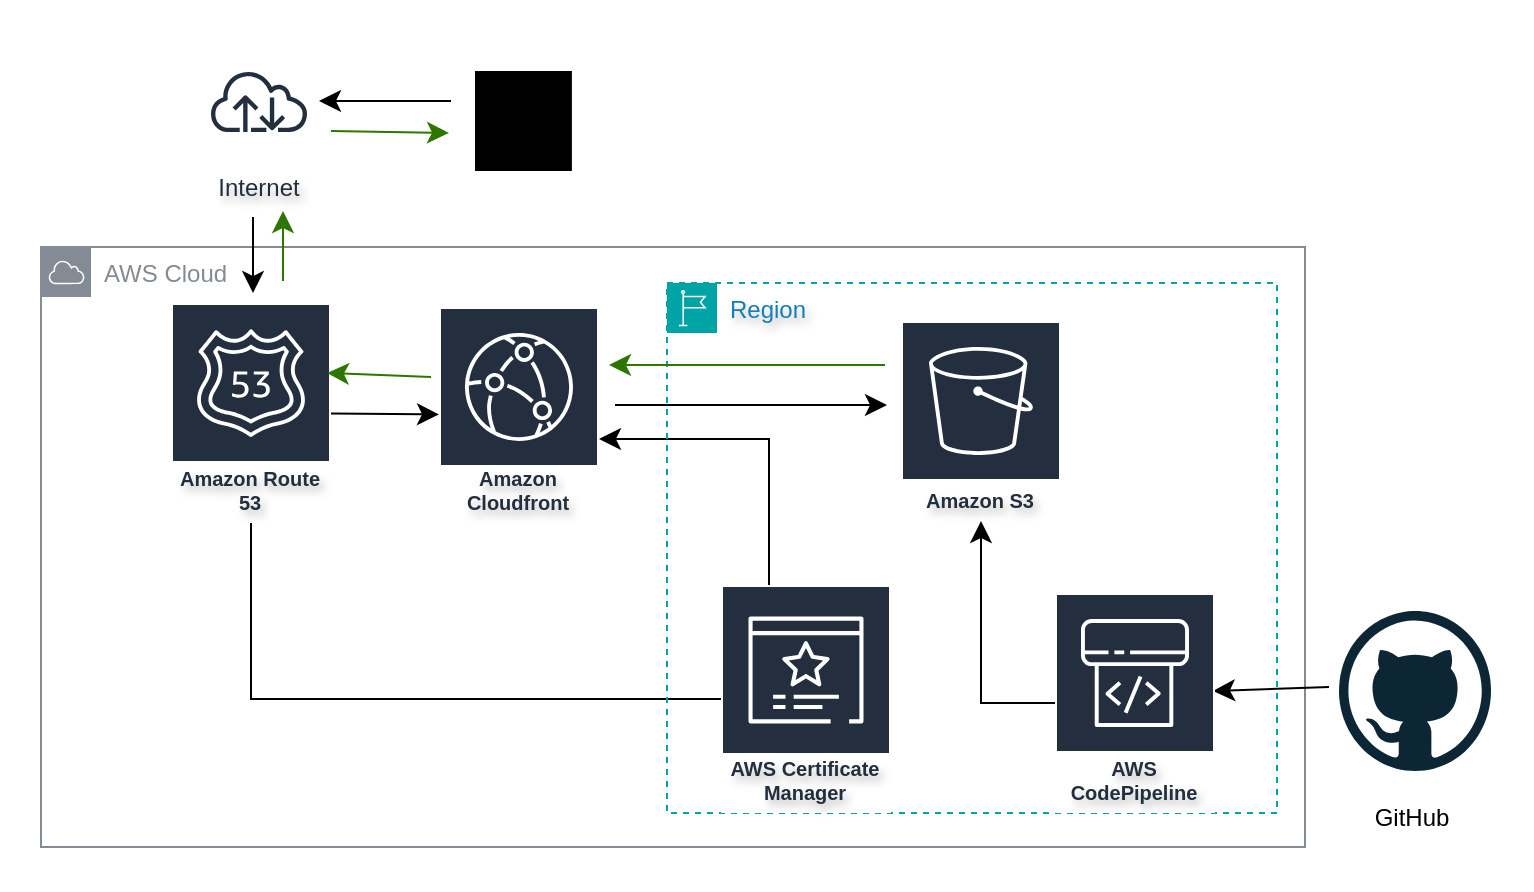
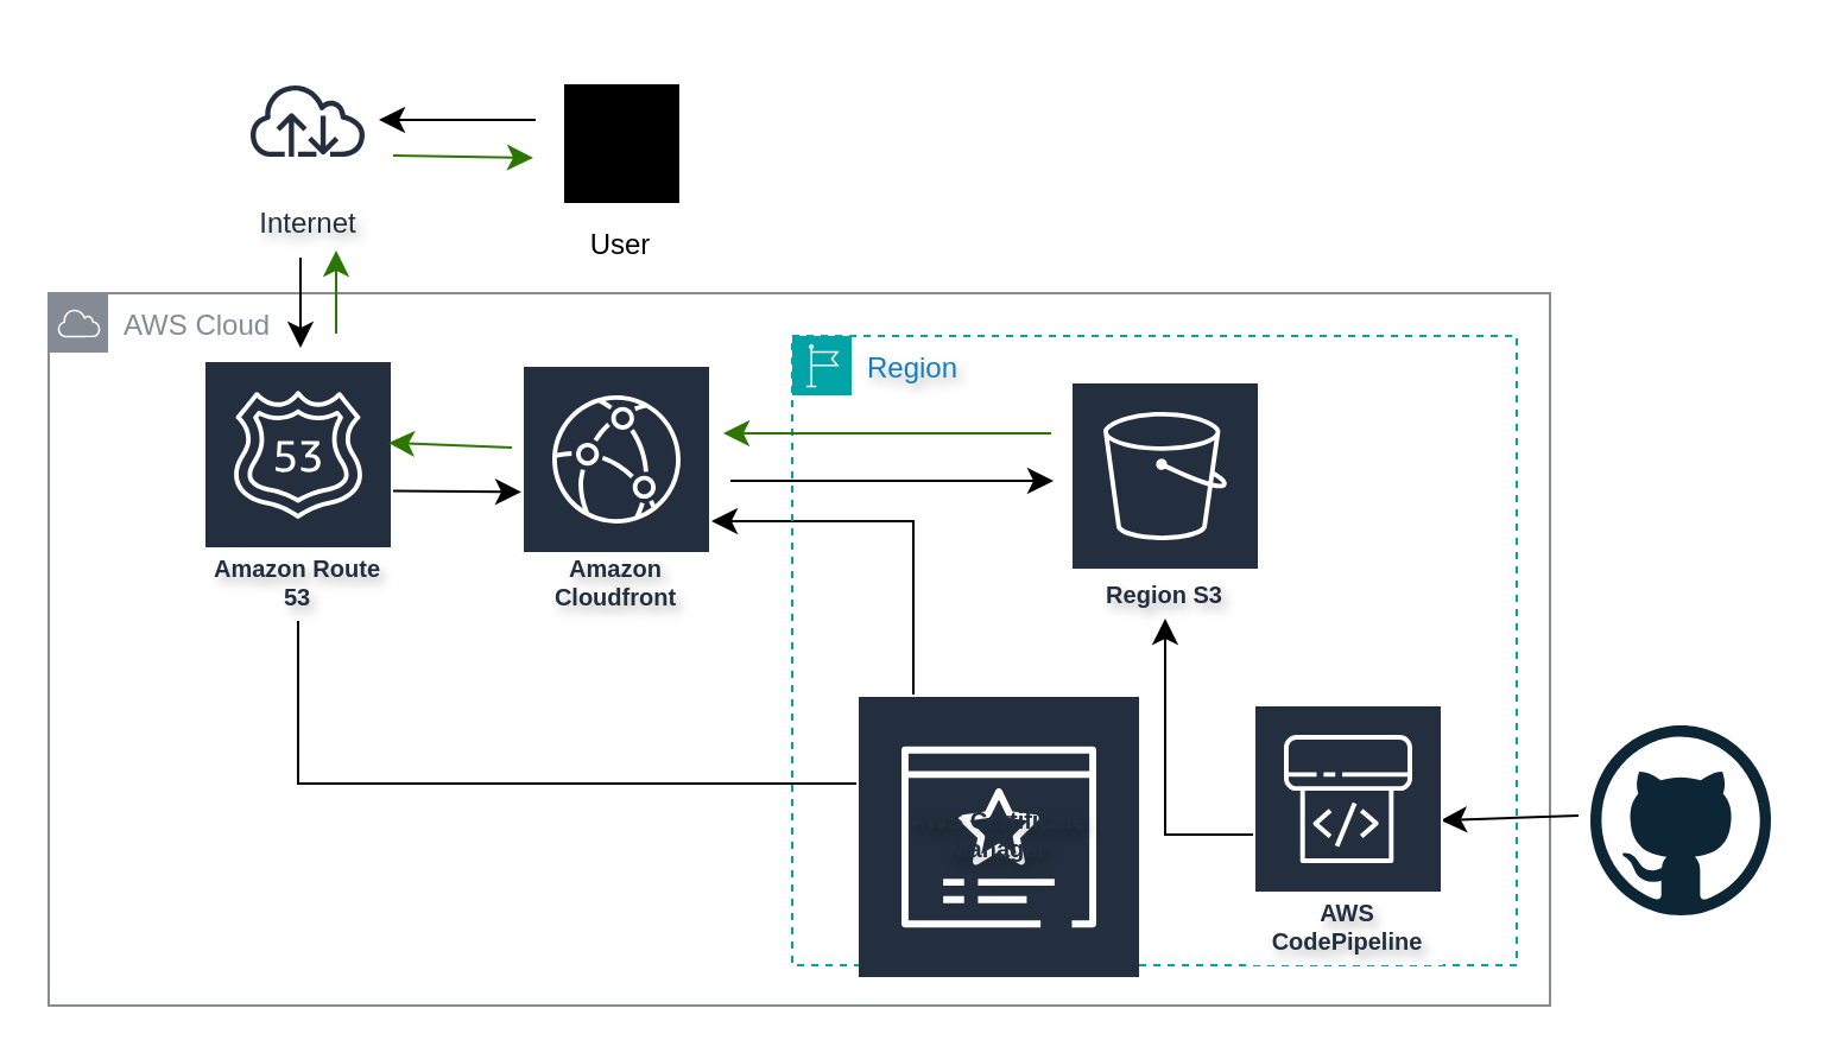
  <mxCell id="0" />
  <mxCell id="1" parent="0" />
  <mxCell id="2" value="AWS Cloud" style="sketch=0;outlineConnect=0;gradientColor=none;html=1;whiteSpace=wrap;fontSize=12;fontStyle=0;shape=mxgraph.aws4.group;grIcon=mxgraph.aws4.group_aws_cloud;strokeColor=#858B94;fillColor=none;verticalAlign=top;align=left;spacingLeft=30;fontColor=#858B94;dashed=0;container=1;" parent="1" vertex="1"><mxGeometry x="20" y="123" width="632" height="300" as="geometry" /></mxCell>
  <mxCell id="3" value="" style="dashed=0;outlineConnect=0;html=1;align=center;labelPosition=center;verticalLabelPosition=bottom;verticalAlign=top;shape=mxgraph.weblogos.github;textShadow=1;" parent="1" vertex="1"><mxGeometry x="669" y="305" width="76" height="80" as="geometry" /></mxCell>
  <mxCell id="4" value="Amazon Cloudfront" style="sketch=0;outlineConnect=0;fontColor=#232F3E;gradientColor=none;strokeColor=#ffffff;fillColor=#232F3E;dashed=0;verticalLabelPosition=middle;verticalAlign=bottom;align=center;html=1;whiteSpace=wrap;fontSize=10;fontStyle=1;spacing=3;shape=mxgraph.aws4.productIcon;prIcon=mxgraph.aws4.cloudfront;textShadow=1;" parent="1" vertex="1"><mxGeometry x="219" y="153" width="80" height="108" as="geometry" /></mxCell>
  <mxCell id="5" value="Amazon Route 53" style="sketch=0;outlineConnect=0;fontColor=#232F3E;gradientColor=none;strokeColor=#ffffff;fillColor=#232F3E;dashed=0;verticalLabelPosition=middle;verticalAlign=bottom;align=center;html=1;whiteSpace=wrap;fontSize=10;fontStyle=1;spacing=3;shape=mxgraph.aws4.productIcon;prIcon=mxgraph.aws4.route_53;textShadow=1;" parent="1" vertex="1"><mxGeometry x="85" y="151" width="80" height="110" as="geometry" /></mxCell>
  <mxCell id="6" value="" style="endArrow=classic;html=1;rounded=0;fontSize=12;startSize=8;endSize=8;curved=1;textShadow=1;" parent="1" edge="1"><mxGeometry width="50" height="50" relative="1" as="geometry"><mxPoint x="664" y="343" as="sourcePoint" /><mxPoint x="606" y="345" as="targetPoint" /></mxGeometry></mxCell>
  <mxCell id="7" value="" style="edgeStyle=segmentEdgeStyle;endArrow=classic;html=1;curved=0;rounded=0;endSize=8;startSize=8;fontSize=12;textShadow=1;labelBorderColor=default;" parent="1" source="10" target="4" edge="1"><mxGeometry width="50" height="50" relative="1" as="geometry"><mxPoint x="308" y="335" as="sourcePoint" /><mxPoint x="358" y="285" as="targetPoint" /><Array as="points"><mxPoint x="384" y="219" /></Array></mxGeometry></mxCell>
  <mxCell id="8" value="" style="edgeStyle=segmentEdgeStyle;endArrow=none;html=1;curved=0;rounded=0;endSize=8;startSize=8;fontSize=12;textShadow=1;" parent="1" source="10" target="5" edge="1"><mxGeometry width="50" height="50" relative="1" as="geometry"><mxPoint x="228" y="342" as="sourcePoint" /><mxPoint x="358" y="239" as="targetPoint" /></mxGeometry></mxCell>
  <mxCell id="9" value="Region" style="points=[[0,0],[0.25,0],[0.5,0],[0.75,0],[1,0],[1,0.25],[1,0.5],[1,0.75],[1,1],[0.75,1],[0.5,1],[0.25,1],[0,1],[0,0.75],[0,0.5],[0,0.25]];outlineConnect=0;gradientColor=none;html=1;whiteSpace=wrap;fontSize=12;fontStyle=0;container=1;pointerEvents=0;collapsible=0;recursiveResize=0;shape=mxgraph.aws4.group;grIcon=mxgraph.aws4.group_region;strokeColor=#00A4A6;fillColor=none;verticalAlign=top;align=left;spacingLeft=30;fontColor=#147EBA;dashed=1;textShadow=1;" parent="1" vertex="1"><mxGeometry x="333" y="141" width="305" height="265" as="geometry" /></mxCell>
- <mxCell id="10" value="AWS Certificate Manager" style="sketch=0;outlineConnect=0;fontColor=#232F3E;gradientColor=none;strokeColor=#ffffff;fillColor=#232F3E;dashed=0;verticalLabelPosition=middle;verticalAlign=bottom;align=center;html=1;whiteSpace=wrap;fontSize=10;fontStyle=1;spacing=3;shape=mxgraph.aws4.productIcon;prIcon=mxgraph.aws4.certificate_manager_3;textShadow=1;" parent="9" vertex="1"><mxGeometry x="27" y="151" width="85" height="114" as="geometry" /></mxCell>
- <mxCell id="11" value="Amazon S3" style="sketch=0;outlineConnect=0;fontColor=#232F3E;gradientColor=none;strokeColor=#ffffff;fillColor=#232F3E;dashed=0;verticalLabelPosition=middle;verticalAlign=bottom;align=center;html=1;whiteSpace=wrap;fontSize=10;fontStyle=1;spacing=3;shape=mxgraph.aws4.productIcon;prIcon=mxgraph.aws4.s3;textShadow=1;" parent="9" vertex="1"><mxGeometry x="117" y="19" width="80" height="100" as="geometry" /></mxCell>
+ <mxCell id="10" value="AWS Certificate Manager" style="sketch=0;outlineConnect=0;fontColor=#232F3E;gradientColor=none;strokeColor=#ffffff;fillColor=#232F3E;dashed=0;verticalLabelPosition=middle;verticalAlign=bottom;align=center;html=1;whiteSpace=wrap;fontSize=10;fontStyle=1;spacing=3;shape=mxgraph.aws4.productIcon;prIcon=mxgraph.aws4.certificate_manager_3;textShadow=1;" parent="9" vertex="1"><mxGeometry x="27" y="151" width="120" height="75" as="geometry" /></mxCell>
+ <mxCell id="11" value="Region S3" style="sketch=0;outlineConnect=0;fontColor=#232F3E;gradientColor=none;strokeColor=#ffffff;fillColor=#232F3E;dashed=0;verticalLabelPosition=middle;verticalAlign=bottom;align=center;html=1;whiteSpace=wrap;fontSize=10;fontStyle=1;spacing=3;shape=mxgraph.aws4.productIcon;prIcon=mxgraph.aws4.s3;textShadow=1;" parent="9" vertex="1"><mxGeometry x="117" y="19" width="80" height="100" as="geometry" /></mxCell>
  <mxCell id="12" value="AWS CodePipeline" style="sketch=0;outlineConnect=0;fontColor=#232F3E;gradientColor=none;strokeColor=#ffffff;fillColor=#232F3E;dashed=0;verticalLabelPosition=middle;verticalAlign=bottom;align=center;html=1;whiteSpace=wrap;fontSize=10;fontStyle=1;spacing=3;shape=mxgraph.aws4.productIcon;prIcon=mxgraph.aws4.codepipeline;textShadow=1;" parent="9" vertex="1"><mxGeometry x="194" y="155" width="80" height="110" as="geometry" /></mxCell>
  <mxCell id="13" value="" style="edgeStyle=segmentEdgeStyle;endArrow=classic;html=1;curved=0;rounded=0;endSize=8;startSize=8;fontSize=12;textShadow=1;" parent="9" source="12" target="11" edge="1"><mxGeometry width="50" height="50" relative="1" as="geometry"><mxPoint x="-4" y="150" as="sourcePoint" /><mxPoint x="46" y="100" as="targetPoint" /></mxGeometry></mxCell>
  <mxCell id="14" value="" style="endArrow=classic;html=1;rounded=0;fontSize=12;startSize=8;endSize=8;curved=1;textShadow=1;" parent="1" edge="1"><mxGeometry width="50" height="50" relative="1" as="geometry"><mxPoint x="307" y="202" as="sourcePoint" /><mxPoint x="443" y="202" as="targetPoint" /></mxGeometry></mxCell>
  <mxCell id="15" value="" style="endArrow=classic;html=1;rounded=0;fontSize=12;startSize=8;endSize=8;curved=1;textShadow=1;" parent="1" source="5" target="4" edge="1"><mxGeometry width="50" height="50" relative="1" as="geometry"><mxPoint x="308" y="289" as="sourcePoint" /><mxPoint x="358" y="239" as="targetPoint" /></mxGeometry></mxCell>
  <mxCell id="16" value="Internet" style="sketch=0;outlineConnect=0;fontColor=#232F3E;gradientColor=none;strokeColor=#232F3E;fillColor=#ffffff;dashed=0;verticalLabelPosition=bottom;verticalAlign=top;align=center;html=1;fontSize=12;fontStyle=0;aspect=fixed;shape=mxgraph.aws4.resourceIcon;resIcon=mxgraph.aws4.internet;textShadow=1;" parent="1" vertex="1"><mxGeometry x="99" y="20" width="60" height="60" as="geometry" /></mxCell>
  <mxCell id="17" value="" style="endArrow=classic;html=1;rounded=0;fontSize=12;startSize=8;endSize=8;curved=1;textShadow=1;" parent="1" edge="1"><mxGeometry width="50" height="50" relative="1" as="geometry"><mxPoint x="126" y="108" as="sourcePoint" /><mxPoint x="126" y="146" as="targetPoint" /></mxGeometry></mxCell>
  <mxCell id="18" value="" style="endArrow=classic;html=1;rounded=0;fontSize=12;startSize=8;endSize=8;curved=1;textShadow=1;" parent="1" edge="1"><mxGeometry width="50" height="50" relative="1" as="geometry"><mxPoint x="225" y="50" as="sourcePoint" /><mxPoint x="159" y="50" as="targetPoint" /></mxGeometry></mxCell>
  <mxCell id="19" value="" style="endArrow=classic;html=1;rounded=0;fontSize=12;startSize=8;endSize=8;curved=1;fillColor=#60a917;strokeColor=#2D7600;" parent="1" edge="1"><mxGeometry width="50" height="50" relative="1" as="geometry"><mxPoint x="442" y="182" as="sourcePoint" /><mxPoint x="304" y="182" as="targetPoint" /></mxGeometry></mxCell>
  <mxCell id="20" value="" style="endArrow=classic;html=1;rounded=0;fontSize=12;startSize=8;endSize=8;curved=1;fillColor=#60a917;strokeColor=#2D7600;" parent="1" edge="1"><mxGeometry width="50" height="50" relative="1" as="geometry"><mxPoint x="215" y="188" as="sourcePoint" /><mxPoint x="163" y="186" as="targetPoint" /></mxGeometry></mxCell>
  <mxCell id="21" value="" style="endArrow=classic;html=1;rounded=0;fontSize=12;startSize=8;endSize=8;curved=1;textShadow=1;fillColor=#60a917;strokeColor=#2D7600;" parent="1" edge="1"><mxGeometry width="50" height="50" relative="1" as="geometry"><mxPoint x="165" y="65" as="sourcePoint" /><mxPoint x="224" y="66" as="targetPoint" /></mxGeometry></mxCell>
  <mxCell id="22" value="" style="endArrow=classic;html=1;rounded=0;fontSize=12;startSize=8;endSize=8;curved=1;textShadow=1;fillColor=#60a917;strokeColor=#2D7600;" parent="1" edge="1"><mxGeometry width="50" height="50" relative="1" as="geometry"><mxPoint x="141" y="140" as="sourcePoint" /><mxPoint x="141" y="105" as="targetPoint" /></mxGeometry></mxCell>
  <mxCell id="23" value="" style="sketch=0;verticalLabelPosition=bottom;sketch=0;aspect=fixed;html=1;verticalAlign=top;strokeColor=none;fillColor=#000000;align=center;outlineConnect=0;pointerEvents=1;shape=mxgraph.citrix2.external_users;" parent="1" vertex="1"><mxGeometry x="237" y="35" width="48.45" height="50" as="geometry" /></mxCell>
- <mxCell id="24" value="GitHub" style="text;html=1;align=center;verticalAlign=middle;whiteSpace=wrap;rounded=0;" parent="1" vertex="1"><mxGeometry x="676" y="394" width="60" height="30" as="geometry" /></mxCell>
+ <mxCell id="25" value="User" style="text;html=1;align=center;verticalAlign=middle;whiteSpace=wrap;rounded=0;" parent="1" vertex="1"><mxGeometry x="231" y="88" width="60" height="30" as="geometry" /></mxCell>
